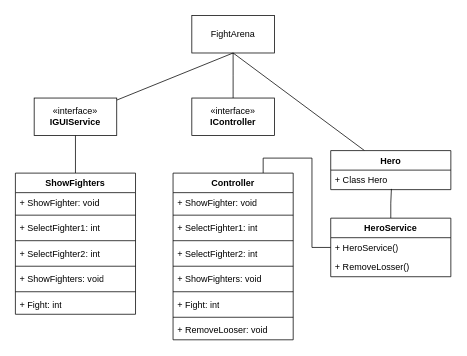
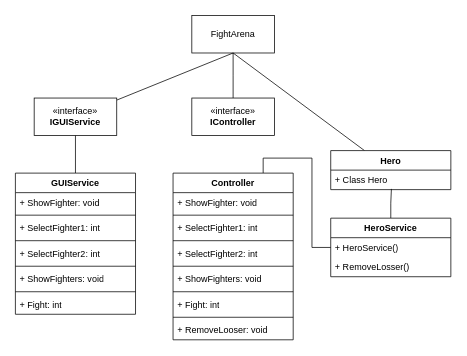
  <mxCell id="0" />
  <mxCell id="1" parent="0" />
  <mxCell id="2" value="FightArena" style="html=1;whiteSpace=wrap;" parent="1" vertex="1"><mxGeometry x="255" y="20" width="110" height="50" as="geometry" /></mxCell>
  <mxCell id="3" style="rounded=0;orthogonalLoop=1;jettySize=auto;html=1;entryX=0.5;entryY=1;entryDx=0;entryDy=0;endArrow=none;endFill=0;" edge="1" parent="1" source="4" target="2"><mxGeometry relative="1" as="geometry" /></mxCell>
  <mxCell id="4" value="«interface»&lt;br&gt;&lt;b&gt;IGUIService&lt;/b&gt;" style="html=1;whiteSpace=wrap;" parent="1" vertex="1"><mxGeometry x="45" y="130" width="110" height="50" as="geometry" /></mxCell>
  <mxCell id="5" value="&lt;br&gt;" style="edgeStyle=orthogonalEdgeStyle;rounded=0;orthogonalLoop=1;jettySize=auto;html=1;entryX=0.5;entryY=1;entryDx=0;entryDy=0;endArrow=none;endFill=0;" edge="1" parent="1" source="6" target="4"><mxGeometry relative="1" as="geometry" /></mxCell>
- <mxCell id="6" value="ShowFighters" style="swimlane;fontStyle=1;align=center;verticalAlign=top;childLayout=stackLayout;horizontal=1;startSize=26;horizontalStack=0;resizeParent=1;resizeParentMax=0;resizeLast=0;collapsible=1;marginBottom=0;whiteSpace=wrap;html=1;" parent="1" vertex="1"><mxGeometry x="20" y="230" width="160" height="188" as="geometry" /></mxCell>
+ <mxCell id="6" value="GUIService" style="swimlane;fontStyle=1;align=center;verticalAlign=top;childLayout=stackLayout;horizontal=1;startSize=26;horizontalStack=0;resizeParent=1;resizeParentMax=0;resizeLast=0;collapsible=1;marginBottom=0;whiteSpace=wrap;html=1;" parent="1" vertex="1"><mxGeometry x="20" y="230" width="160" height="188" as="geometry" /></mxCell>
  <mxCell id="7" value="+ ShowFighter: void" style="text;strokeColor=none;fillColor=none;align=left;verticalAlign=top;spacingLeft=4;spacingRight=4;overflow=hidden;rotatable=0;points=[[0,0.5],[1,0.5]];portConstraint=eastwest;whiteSpace=wrap;html=1;" parent="6" vertex="1"><mxGeometry y="26" width="160" height="26" as="geometry" /></mxCell>
  <mxCell id="8" value="" style="line;strokeWidth=1;fillColor=none;align=left;verticalAlign=middle;spacingTop=-1;spacingLeft=3;spacingRight=3;rotatable=0;labelPosition=right;points=[];portConstraint=eastwest;strokeColor=inherit;" parent="6" vertex="1"><mxGeometry y="52" width="160" height="8" as="geometry" /></mxCell>
  <mxCell id="9" value="+ SelectFighter1: int" style="text;strokeColor=none;fillColor=none;align=left;verticalAlign=top;spacingLeft=4;spacingRight=4;overflow=hidden;rotatable=0;points=[[0,0.5],[1,0.5]];portConstraint=eastwest;whiteSpace=wrap;html=1;" parent="6" vertex="1"><mxGeometry y="60" width="160" height="26" as="geometry" /></mxCell>
  <mxCell id="10" value="" style="line;strokeWidth=1;fillColor=none;align=left;verticalAlign=middle;spacingTop=-1;spacingLeft=3;spacingRight=3;rotatable=0;labelPosition=right;points=[];portConstraint=eastwest;strokeColor=inherit;" parent="6" vertex="1"><mxGeometry y="86" width="160" height="8" as="geometry" /></mxCell>
  <mxCell id="11" value="+ SelectFighter2: int" style="text;strokeColor=none;fillColor=none;align=left;verticalAlign=top;spacingLeft=4;spacingRight=4;overflow=hidden;rotatable=0;points=[[0,0.5],[1,0.5]];portConstraint=eastwest;whiteSpace=wrap;html=1;" parent="6" vertex="1"><mxGeometry y="94" width="160" height="26" as="geometry" /></mxCell>
  <mxCell id="12" value="" style="line;strokeWidth=1;fillColor=none;align=left;verticalAlign=middle;spacingTop=-1;spacingLeft=3;spacingRight=3;rotatable=0;labelPosition=right;points=[];portConstraint=eastwest;strokeColor=inherit;" parent="6" vertex="1"><mxGeometry y="120" width="160" height="8" as="geometry" /></mxCell>
  <mxCell id="13" value="+ ShowFighters: void" style="text;strokeColor=none;fillColor=none;align=left;verticalAlign=top;spacingLeft=4;spacingRight=4;overflow=hidden;rotatable=0;points=[[0,0.5],[1,0.5]];portConstraint=eastwest;whiteSpace=wrap;html=1;" parent="6" vertex="1"><mxGeometry y="128" width="160" height="26" as="geometry" /></mxCell>
  <mxCell id="14" value="" style="line;strokeWidth=1;fillColor=none;align=left;verticalAlign=middle;spacingTop=-1;spacingLeft=3;spacingRight=3;rotatable=0;labelPosition=right;points=[];portConstraint=eastwest;strokeColor=inherit;" vertex="1" parent="6"><mxGeometry y="154" width="160" height="8" as="geometry" /></mxCell>
  <mxCell id="15" value="+ Fight: int" style="text;strokeColor=none;fillColor=none;align=left;verticalAlign=top;spacingLeft=4;spacingRight=4;overflow=hidden;rotatable=0;points=[[0,0.5],[1,0.5]];portConstraint=eastwest;whiteSpace=wrap;html=1;" vertex="1" parent="6"><mxGeometry y="162" width="160" height="26" as="geometry" /></mxCell>
  <mxCell id="16" style="edgeStyle=orthogonalEdgeStyle;rounded=0;orthogonalLoop=1;jettySize=auto;html=1;entryX=0.505;entryY=0.962;entryDx=0;entryDy=0;entryPerimeter=0;endArrow=none;endFill=0;" edge="1" parent="1" source="17" target="22"><mxGeometry relative="1" as="geometry" /></mxCell>
  <mxCell id="17" value="HeroService" style="swimlane;fontStyle=1;align=center;verticalAlign=top;childLayout=stackLayout;horizontal=1;startSize=26;horizontalStack=0;resizeParent=1;resizeParentMax=0;resizeLast=0;collapsible=1;marginBottom=0;whiteSpace=wrap;html=1;" parent="1" vertex="1"><mxGeometry x="440" y="290" width="160" height="78" as="geometry" /></mxCell>
  <mxCell id="18" value="+ HeroService()" style="text;strokeColor=none;fillColor=none;align=left;verticalAlign=top;spacingLeft=4;spacingRight=4;overflow=hidden;rotatable=0;points=[[0,0.5],[1,0.5]];portConstraint=eastwest;whiteSpace=wrap;html=1;" parent="17" vertex="1"><mxGeometry y="26" width="160" height="26" as="geometry" /></mxCell>
  <mxCell id="19" value="+ RemoveLosser()" style="text;strokeColor=none;fillColor=none;align=left;verticalAlign=top;spacingLeft=4;spacingRight=4;overflow=hidden;rotatable=0;points=[[0,0.5],[1,0.5]];portConstraint=eastwest;whiteSpace=wrap;html=1;" vertex="1" parent="17"><mxGeometry y="52" width="160" height="26" as="geometry" /></mxCell>
  <mxCell id="20" style="rounded=0;orthogonalLoop=1;jettySize=auto;html=1;endArrow=none;endFill=0;entryX=0.5;entryY=1;entryDx=0;entryDy=0;" edge="1" parent="1" source="21" target="2"><mxGeometry relative="1" as="geometry" /></mxCell>
  <mxCell id="21" value="Hero" style="swimlane;fontStyle=1;align=center;verticalAlign=top;childLayout=stackLayout;horizontal=1;startSize=26;horizontalStack=0;resizeParent=1;resizeParentMax=0;resizeLast=0;collapsible=1;marginBottom=0;whiteSpace=wrap;html=1;" parent="1" vertex="1"><mxGeometry x="440" y="200" width="160" height="52" as="geometry" /></mxCell>
  <mxCell id="22" value="+ Class Hero" style="text;strokeColor=none;fillColor=none;align=left;verticalAlign=top;spacingLeft=4;spacingRight=4;overflow=hidden;rotatable=0;points=[[0,0.5],[1,0.5]];portConstraint=eastwest;whiteSpace=wrap;html=1;" parent="21" vertex="1"><mxGeometry y="26" width="160" height="26" as="geometry" /></mxCell>
  <mxCell id="23" style="edgeStyle=orthogonalEdgeStyle;rounded=0;orthogonalLoop=1;jettySize=auto;html=1;endArrow=none;endFill=0;" edge="1" parent="1" source="24"><mxGeometry relative="1" as="geometry"><mxPoint x="310" y="70" as="targetPoint" /></mxGeometry></mxCell>
  <mxCell id="24" value="«interface»&lt;br&gt;&lt;b&gt;IController&lt;/b&gt;" style="html=1;whiteSpace=wrap;" parent="1" vertex="1"><mxGeometry x="255" y="130" width="110" height="50" as="geometry" /></mxCell>
  <mxCell id="25" style="edgeStyle=orthogonalEdgeStyle;rounded=0;orthogonalLoop=1;jettySize=auto;html=1;exitX=0.75;exitY=0;exitDx=0;exitDy=0;endArrow=none;endFill=0;" edge="1" parent="1" source="26" target="18"><mxGeometry relative="1" as="geometry" /></mxCell>
  <mxCell id="26" value="Controller" style="swimlane;fontStyle=1;align=center;verticalAlign=top;childLayout=stackLayout;horizontal=1;startSize=26;horizontalStack=0;resizeParent=1;resizeParentMax=0;resizeLast=0;collapsible=1;marginBottom=0;whiteSpace=wrap;html=1;" parent="1" vertex="1"><mxGeometry x="230" y="230" width="160" height="222" as="geometry" /></mxCell>
  <mxCell id="27" value="+ ShowFighter: void" style="text;strokeColor=none;fillColor=none;align=left;verticalAlign=top;spacingLeft=4;spacingRight=4;overflow=hidden;rotatable=0;points=[[0,0.5],[1,0.5]];portConstraint=eastwest;whiteSpace=wrap;html=1;" parent="26" vertex="1"><mxGeometry y="26" width="160" height="26" as="geometry" /></mxCell>
  <mxCell id="28" value="" style="line;strokeWidth=1;fillColor=none;align=left;verticalAlign=middle;spacingTop=-1;spacingLeft=3;spacingRight=3;rotatable=0;labelPosition=right;points=[];portConstraint=eastwest;strokeColor=inherit;" parent="26" vertex="1"><mxGeometry y="52" width="160" height="8" as="geometry" /></mxCell>
  <mxCell id="29" value="+ SelectFighter1: int" style="text;strokeColor=none;fillColor=none;align=left;verticalAlign=top;spacingLeft=4;spacingRight=4;overflow=hidden;rotatable=0;points=[[0,0.5],[1,0.5]];portConstraint=eastwest;whiteSpace=wrap;html=1;" parent="26" vertex="1"><mxGeometry y="60" width="160" height="26" as="geometry" /></mxCell>
  <mxCell id="30" value="" style="line;strokeWidth=1;fillColor=none;align=left;verticalAlign=middle;spacingTop=-1;spacingLeft=3;spacingRight=3;rotatable=0;labelPosition=right;points=[];portConstraint=eastwest;strokeColor=inherit;" parent="26" vertex="1"><mxGeometry y="86" width="160" height="8" as="geometry" /></mxCell>
  <mxCell id="31" value="+ SelectFighter2: int" style="text;strokeColor=none;fillColor=none;align=left;verticalAlign=top;spacingLeft=4;spacingRight=4;overflow=hidden;rotatable=0;points=[[0,0.5],[1,0.5]];portConstraint=eastwest;whiteSpace=wrap;html=1;" parent="26" vertex="1"><mxGeometry y="94" width="160" height="26" as="geometry" /></mxCell>
  <mxCell id="32" value="" style="line;strokeWidth=1;fillColor=none;align=left;verticalAlign=middle;spacingTop=-1;spacingLeft=3;spacingRight=3;rotatable=0;labelPosition=right;points=[];portConstraint=eastwest;strokeColor=inherit;" parent="26" vertex="1"><mxGeometry y="120" width="160" height="8" as="geometry" /></mxCell>
  <mxCell id="33" value="+ ShowFighters: void" style="text;strokeColor=none;fillColor=none;align=left;verticalAlign=top;spacingLeft=4;spacingRight=4;overflow=hidden;rotatable=0;points=[[0,0.5],[1,0.5]];portConstraint=eastwest;whiteSpace=wrap;html=1;" parent="26" vertex="1"><mxGeometry y="128" width="160" height="26" as="geometry" /></mxCell>
  <mxCell id="34" value="" style="line;strokeWidth=1;fillColor=none;align=left;verticalAlign=middle;spacingTop=-1;spacingLeft=3;spacingRight=3;rotatable=0;labelPosition=right;points=[];portConstraint=eastwest;strokeColor=inherit;" vertex="1" parent="26"><mxGeometry y="154" width="160" height="8" as="geometry" /></mxCell>
  <mxCell id="35" value="+ Fight: int" style="text;strokeColor=none;fillColor=none;align=left;verticalAlign=top;spacingLeft=4;spacingRight=4;overflow=hidden;rotatable=0;points=[[0,0.5],[1,0.5]];portConstraint=eastwest;whiteSpace=wrap;html=1;" vertex="1" parent="26"><mxGeometry y="162" width="160" height="26" as="geometry" /></mxCell>
  <mxCell id="36" value="" style="line;strokeWidth=1;fillColor=none;align=left;verticalAlign=middle;spacingTop=-1;spacingLeft=3;spacingRight=3;rotatable=0;labelPosition=right;points=[];portConstraint=eastwest;strokeColor=inherit;" vertex="1" parent="26"><mxGeometry y="188" width="160" height="8" as="geometry" /></mxCell>
  <mxCell id="37" value="+ RemoveLooser: void" style="text;strokeColor=none;fillColor=none;align=left;verticalAlign=top;spacingLeft=4;spacingRight=4;overflow=hidden;rotatable=0;points=[[0,0.5],[1,0.5]];portConstraint=eastwest;whiteSpace=wrap;html=1;" vertex="1" parent="26"><mxGeometry y="196" width="160" height="26" as="geometry" /></mxCell>
